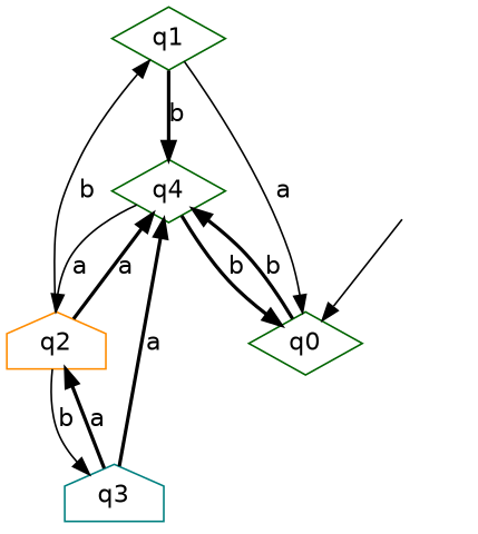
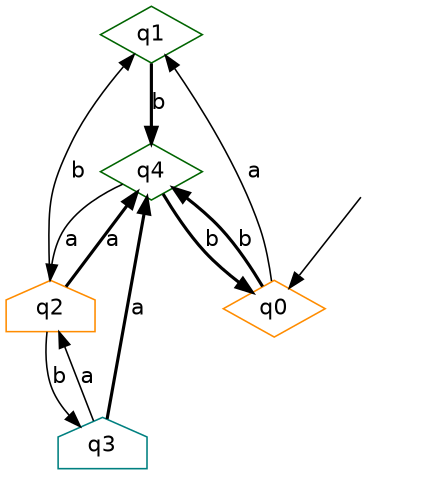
  digraph {
    fontname="DejaVu Sans"
    node [color=darkgreen fontname="DejaVu Sans" shape=diamond]
    edge [fontname="DejaVu Sans" style=solid]
    q1
    q4
    q2 [color=darkorange shape=house]
    q3 [color=teal shape=house]
-   q0
+   q0 [color=darkorange]
    _nil [style=invis color="" shape=""]
    q1 -> q4 [label=b style=bold]
    q4 -> q2 [label=a]
    q4 -> q0 [label=b style=bold]
    q2 -> q1 [label=b]
    q2 -> q4 [label=a style=bold]
    q2 -> q3 [label=b]
    q3 -> q4 [label=a style=bold]
-   q3 -> q2 [label=a style=bold]
-   q1 -> q0 [label=a]
+   q3 -> q2 [label=a]
+   q0 -> q1 [label=a]
    q0 -> q4 [label=b style=bold]
    _nil -> q0
  }
